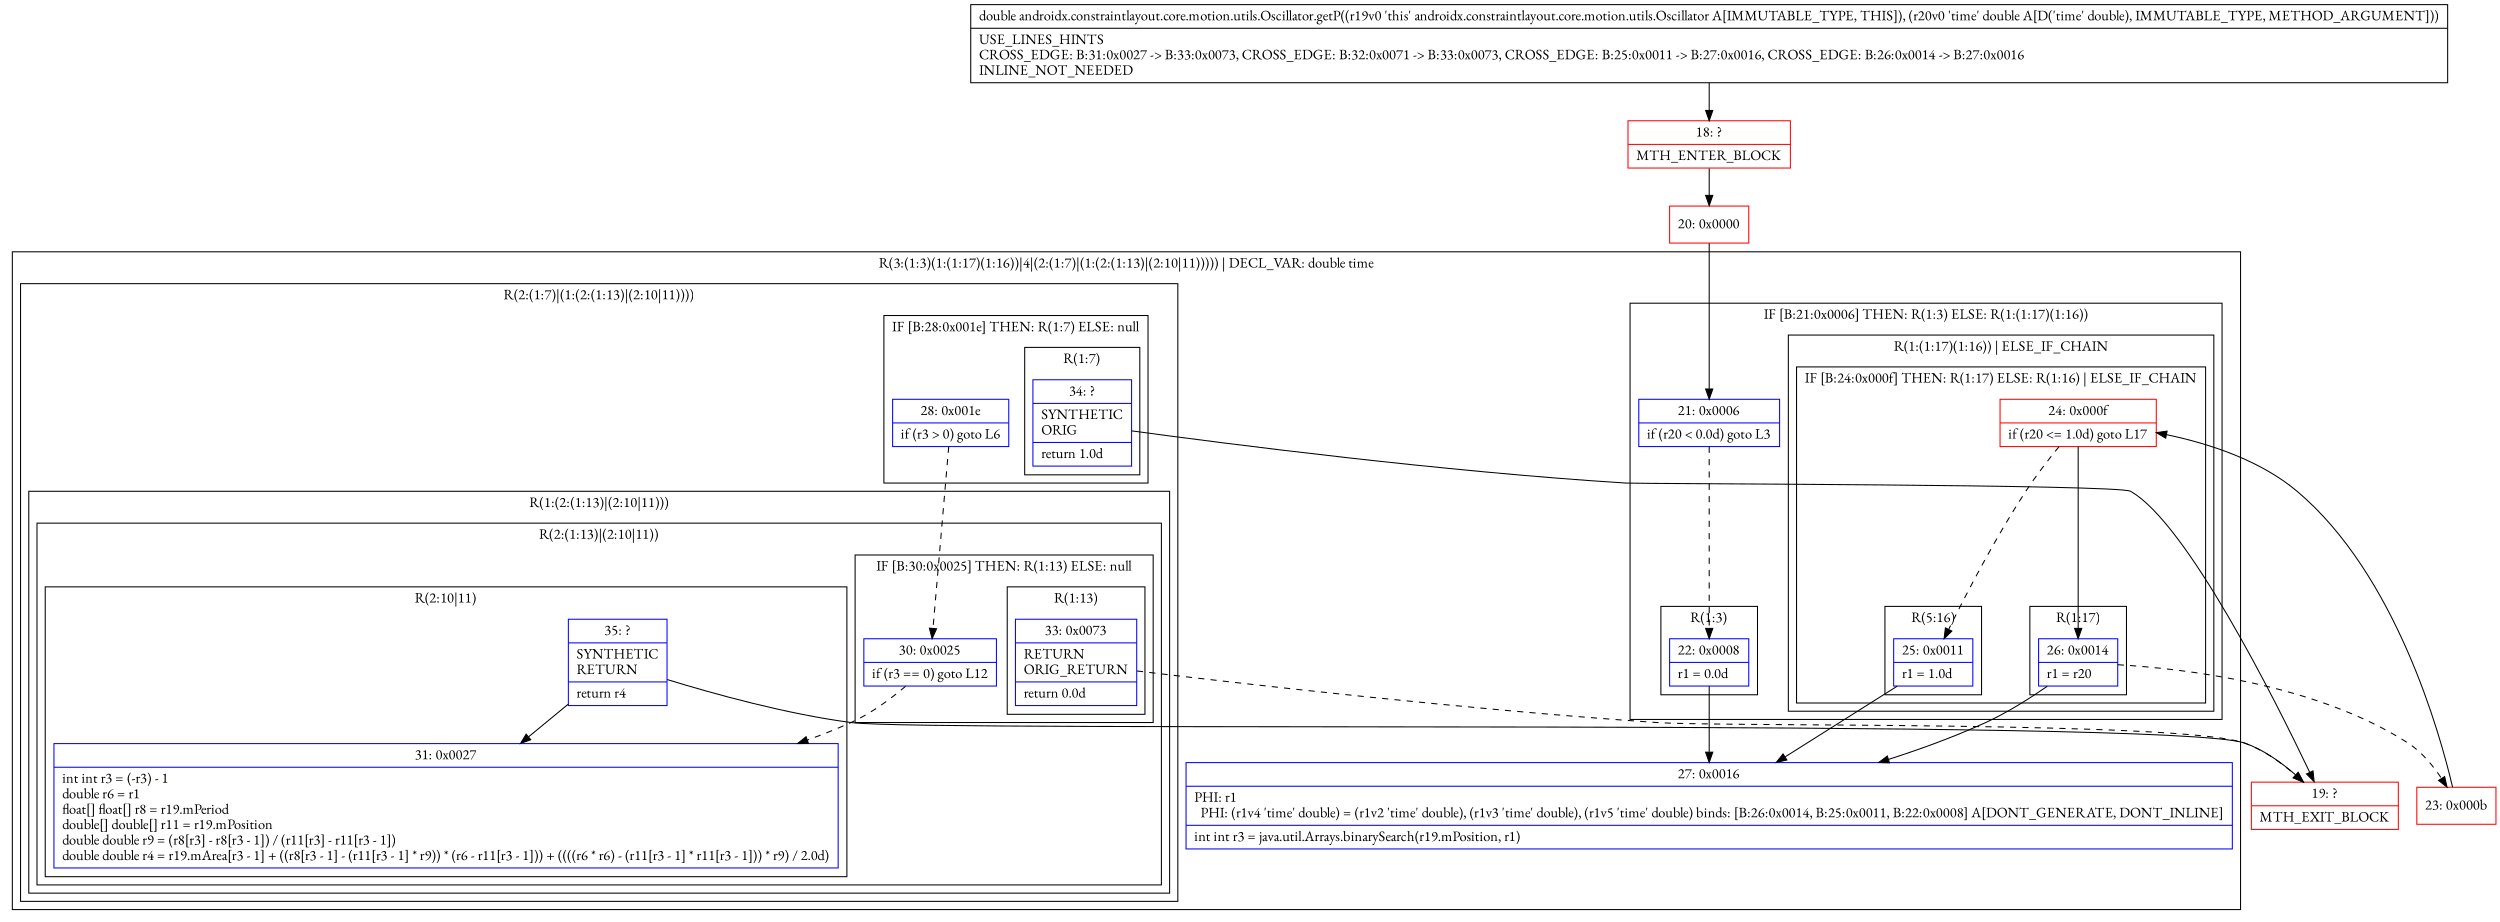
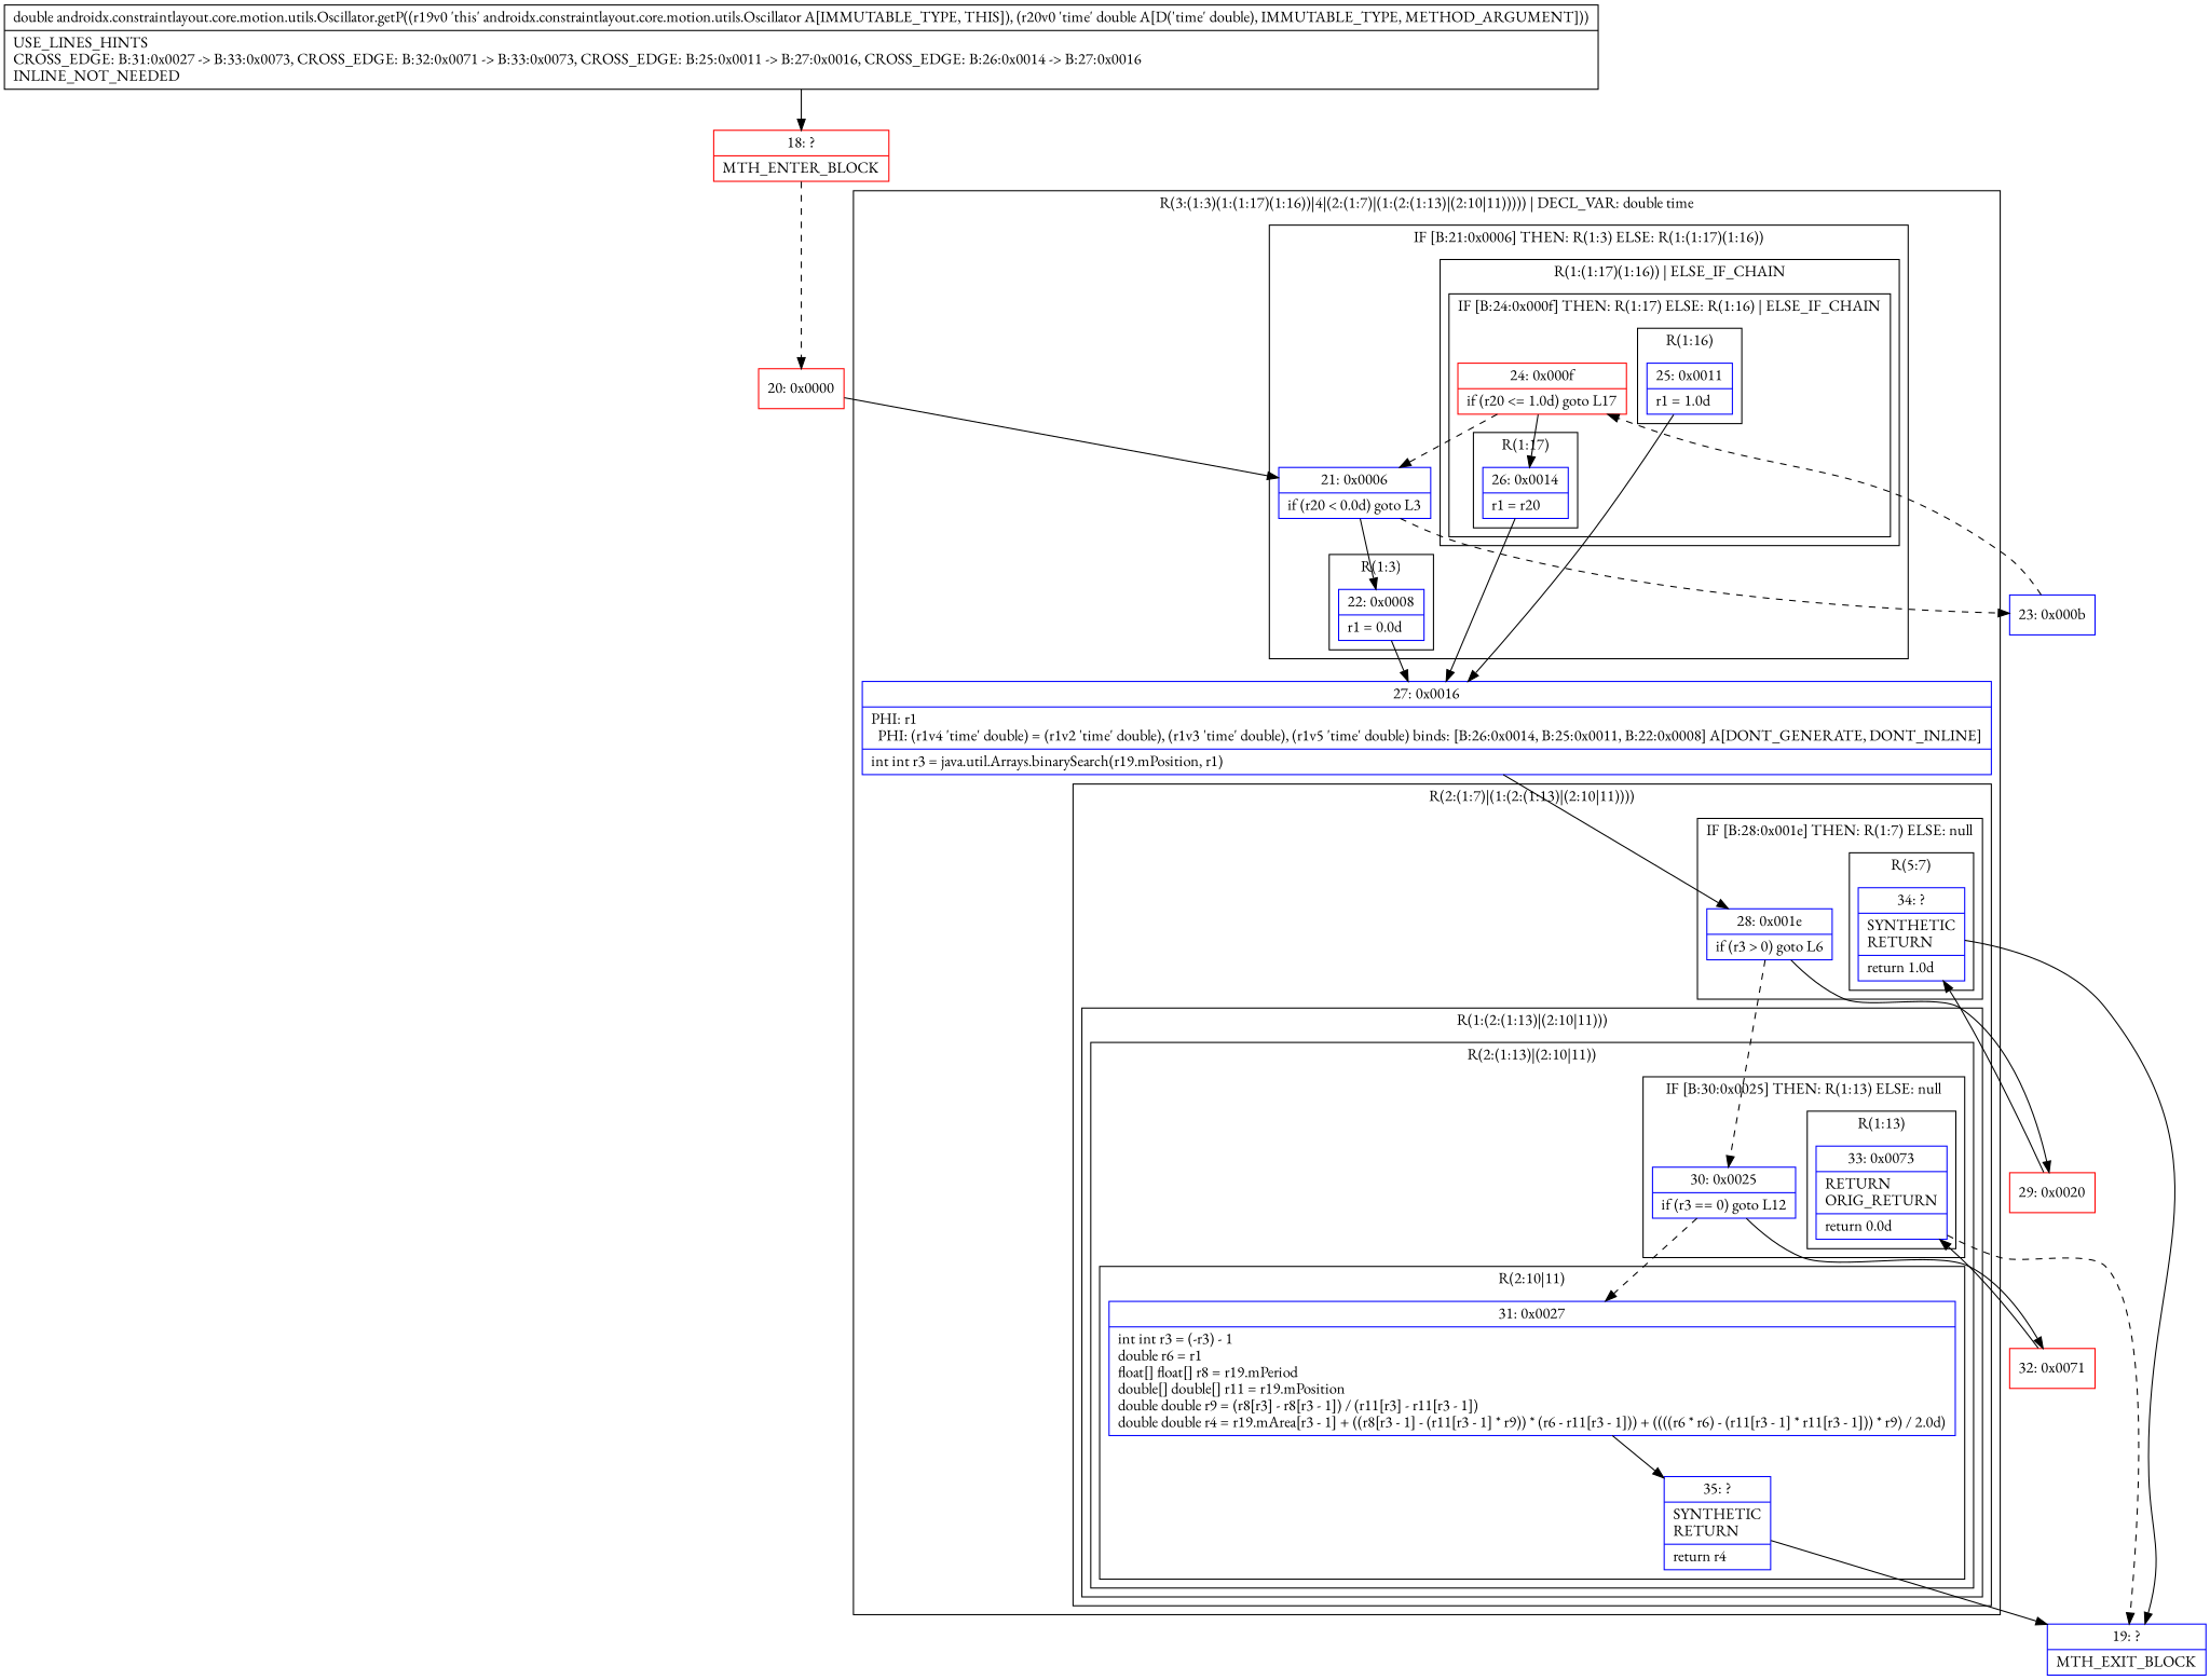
  digraph {
    fontname="EB Garamond"
    node [color=blue fontname="EB Garamond" shape=record]
    edge [fontname="EB Garamond"]
    n1 [label="{22\:\ 0x0008|r1 = 0.0d\l}"]
    n2 [label="{26\:\ 0x0014|r1 = r20\l}"]
    n3 [label="{25\:\ 0x0011|r1 = 1.0d\l}"]
    n4 [color=red label="{24\:\ 0x000f|if (r20 \<= 1.0d) goto L17\l}"]
    n5 [label="{21\:\ 0x0006|if (r20 \< 0.0d) goto L3\l}"]
-   n6 [label="{34\:\ ?|SYNTHETIC\lORIG\l|return 1.0d\l}"]
+   n6 [label="{34\:\ ?|SYNTHETIC\lRETURN\l|return 1.0d\l}"]
    n7 [label="{28\:\ 0x001e|if (r3 \> 0) goto L6\l}"]
    n8 [label="{33\:\ 0x0073|RETURN\lORIG_RETURN\l|return 0.0d\l}"]
    n9 [label="{30\:\ 0x0025|if (r3 == 0) goto L12\l}"]
    n10 [label="{31\:\ 0x0027|int int r3 = (\-r3) \- 1\ldouble r6 = r1\lfloat[] float[] r8 = r19.mPeriod\ldouble[] double[] r11 = r19.mPosition\ldouble double r9 = (r8[r3] \- r8[r3 \- 1]) \/ (r11[r3] \- r11[r3 \- 1])\ldouble double r4 = r19.mArea[r3 \- 1] + ((r8[r3 \- 1] \- (r11[r3 \- 1] * r9)) * (r6 \- r11[r3 \- 1])) + ((((r6 * r6) \- (r11[r3 \- 1] * r11[r3 \- 1])) * r9) \/ 2.0d)\l}"]
    n11 [label="{35\:\ ?|SYNTHETIC\lRETURN\l|return r4\l}"]
    n12 [label="{27\:\ 0x0016|PHI: r1 \l  PHI: (r1v4 'time' double) = (r1v2 'time' double), (r1v3 'time' double), (r1v5 'time' double) binds: [B:26:0x0014, B:25:0x0011, B:22:0x0008] A[DONT_GENERATE, DONT_INLINE]\l|int int r3 = java.util.Arrays.binarySearch(r19.mPosition, r1)\l}"]
-   n13 [color=red label="{23\:\ 0x000b}"]
-   n14 [color=red label="{19\:\ ?|MTH_EXIT_BLOCK\l}"]
+   n13 [label="{23\:\ 0x000b}"]
+   n14 [label="{19\:\ ?|MTH_EXIT_BLOCK\l}"]
+   n15 [color=red label="{29\:\ 0x0020}"]
+   n16 [color=red label="{32\:\ 0x0071}"]
    n17 [color=red label="{18\:\ ?|MTH_ENTER_BLOCK\l}"]
    n18 [color=red label="{20\:\ 0x0000}"]
    n19 [label="{double androidx.constraintlayout.core.motion.utils.Oscillator.getP((r19v0 'this' androidx.constraintlayout.core.motion.utils.Oscillator A[IMMUTABLE_TYPE, THIS]), (r20v0 'time' double A[D('time' double), IMMUTABLE_TYPE, METHOD_ARGUMENT]))  | USE_LINES_HINTS\lCROSS_EDGE: B:31:0x0027 \-\> B:33:0x0073, CROSS_EDGE: B:32:0x0071 \-\> B:33:0x0073, CROSS_EDGE: B:25:0x0011 \-\> B:27:0x0016, CROSS_EDGE: B:26:0x0014 \-\> B:27:0x0016\lINLINE_NOT_NEEDED\l}" color=""]
    subgraph cluster_1 {
      label="R(3:(1:3)(1:(1:17)(1:16))|4|(2:(1:7)|(1:(2:(1:13)|(2:10|11))))) | DECL_VAR: double time\l"
      n12
      subgraph cluster_2 {
        label="IF [B:21:0x0006] THEN: R(1:3) ELSE: R(1:(1:17)(1:16))"
        n5
        subgraph cluster_3 {
          label="R(1:3)"
          n1
        }
        subgraph cluster_4 {
          label="R(1:(1:17)(1:16)) | ELSE_IF_CHAIN\l"
          subgraph cluster_5 {
            label="IF [B:24:0x000f] THEN: R(1:17) ELSE: R(1:16) | ELSE_IF_CHAIN\l"
            n4
            subgraph cluster_6 {
              label="R(1:17)"
              n2
            }
            subgraph cluster_7 {
-             label="R(5:16)"
+             label="R(1:16)"
              n3
            }
          }
        }
      }
      subgraph cluster_8 {
        label="R(2:(1:7)|(1:(2:(1:13)|(2:10|11))))"
        subgraph cluster_9 {
          label="IF [B:28:0x001e] THEN: R(1:7) ELSE: null"
          n7
          subgraph cluster_10 {
-           label="R(1:7)"
+           label="R(5:7)"
            n6
          }
        }
        subgraph cluster_11 {
          label="R(1:(2:(1:13)|(2:10|11)))"
          subgraph cluster_12 {
            label="R(2:(1:13)|(2:10|11))"
            subgraph cluster_13 {
              label="IF [B:30:0x0025] THEN: R(1:13) ELSE: null"
              n9
              subgraph cluster_14 {
                label="R(1:13)"
                n8
              }
            }
            subgraph cluster_15 {
              label="R(2:10|11)"
              n10
              n11
            }
          }
        }
      }
    }
    n1 -> n12
    n2 -> n12
    n3 -> n12
    n4 -> n2
-   n4 -> n3 [style=dashed]
-   n5 -> n1 [style=dashed]
-   n2 -> n13 [style=dashed]
+   n4 -> n5 [style=dashed]
+   n5 -> n1
+   n5 -> n13 [style=dashed]
    n6 -> n14
    n7 -> n9 [style=dashed]
+   n7 -> n15
    n8 -> n14 [style=dashed]
    n9 -> n10 [style=dashed]
-   n11 -> n10
+   n9 -> n16
+   n10 -> n11
    n11 -> n14
-   n13 -> n4
-   n17 -> n18
+   n12 -> n7
+   n13 -> n4 [style=dashed]
+   n15 -> n6
+   n16 -> n8
+   n17 -> n18 [style=dashed]
    n18 -> n5
    n19 -> n17
  }
